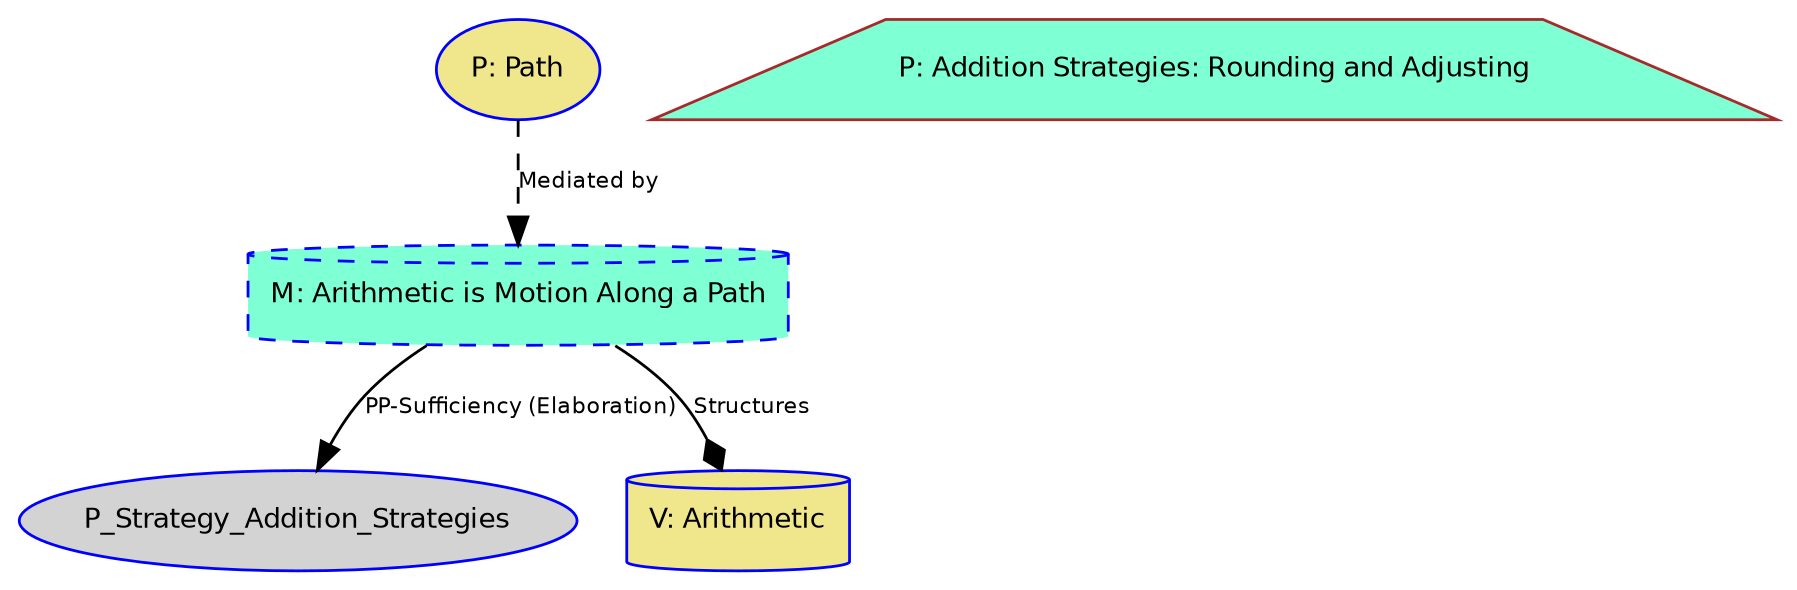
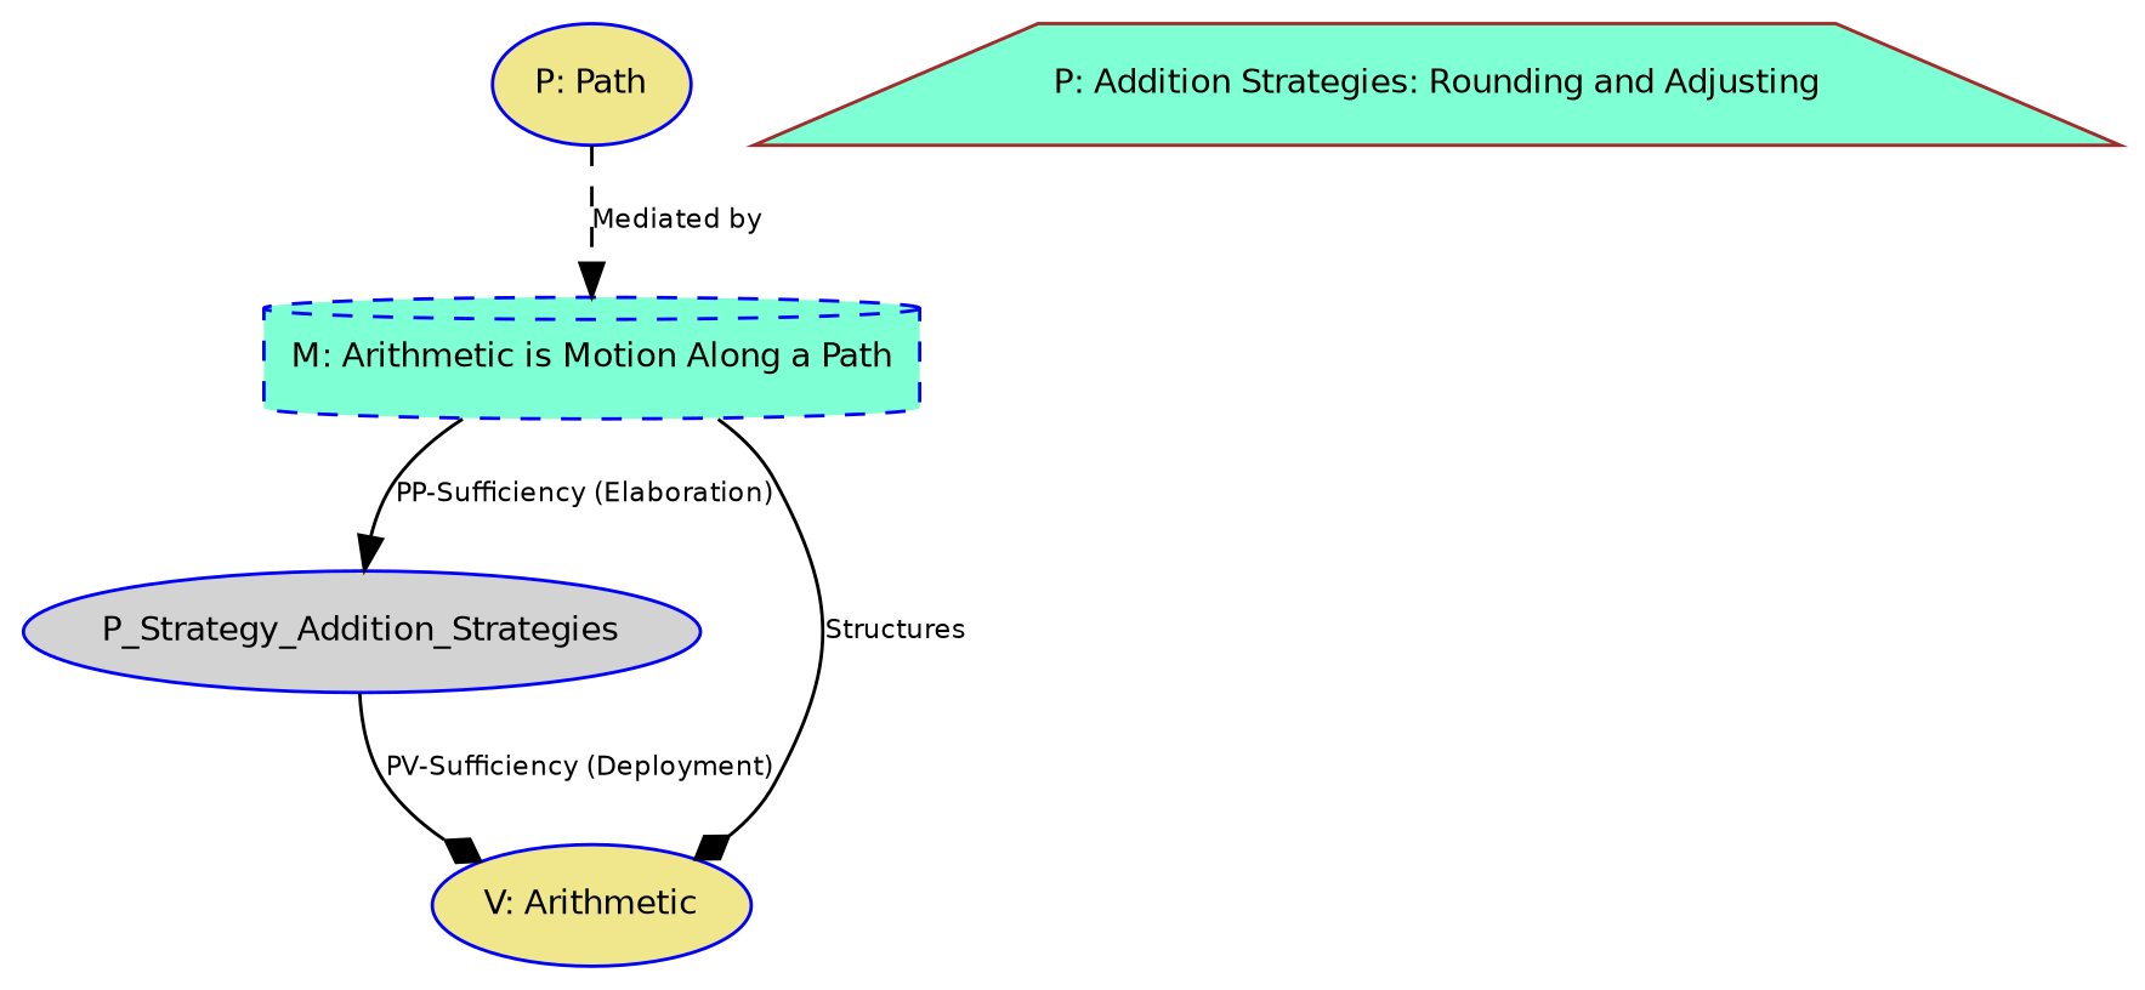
  digraph {
    node [color=blue fillcolor=khaki fontname=Helvetica fontsize=10 shape=ellipse style=filled]
    edge [arrowhead=normal fontname=Helvetica fontsize=8 style=solid]
    n1 [label="P: Path"]
    n2 [fillcolor=aquamarine label="M: Arithmetic is Motion Along a Path" shape=cylinder style="rounded,dashed,filled"]
    P_Strategy_Addition_Strategies [fillcolor=lightgrey]
-   n4 [label="V: Arithmetic" shape=cylinder style="rounded,filled"]
+   n4 [label="V: Arithmetic" style="rounded,filled"]
    n5 [color=brown fillcolor=aquamarine label="P: Addition Strategies: Rounding and Adjusting" shape=trapezium]
    n1 -> n2 [label="Mediated by" style=dashed]
    n2 -> P_Strategy_Addition_Strategies [headport=_Rounding_and_Adjusting label="PP-Sufficiency (Elaboration)"]
    n2 -> n4 [arrowhead=diamond label=Structures]
+   P_Strategy_Addition_Strategies -> n4 [arrowhead=diamond label="PV-Sufficiency (Deployment)" tailport=_Rounding_and_Adjusting]
  }
